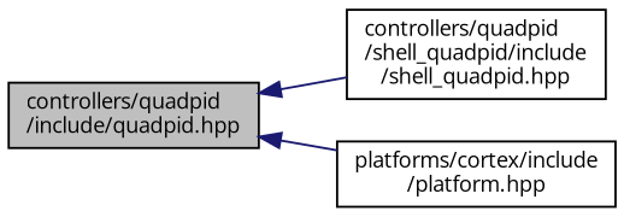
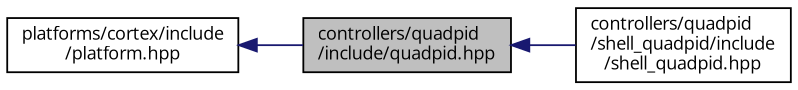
  digraph {
    fontname="Open Sans"
    rankdir=LR
    node [color=black fontname="Open Sans" fontsize=10 shape=record]
    edge [color=midnightblue dir=back fontname="Open Sans" fontsize=10 labelfontname=Helvetica labelfontsize=10 style=solid]
    n1 [fillcolor=grey75 fontcolor=black height=0.2 label="controllers/quadpid\l/include/quadpid.hpp" style=filled width=0.4]
    n2 [height=0.2 label="controllers/quadpid\l/shell_quadpid/include\l/shell_quadpid.hpp" width=0.4]
    n3 [height=0.2 label="platforms/cortex/include\l/platform.hpp" width=0.4]
    n1 -> n2
-   n1 -> n3
+   n3 -> n1
  }
